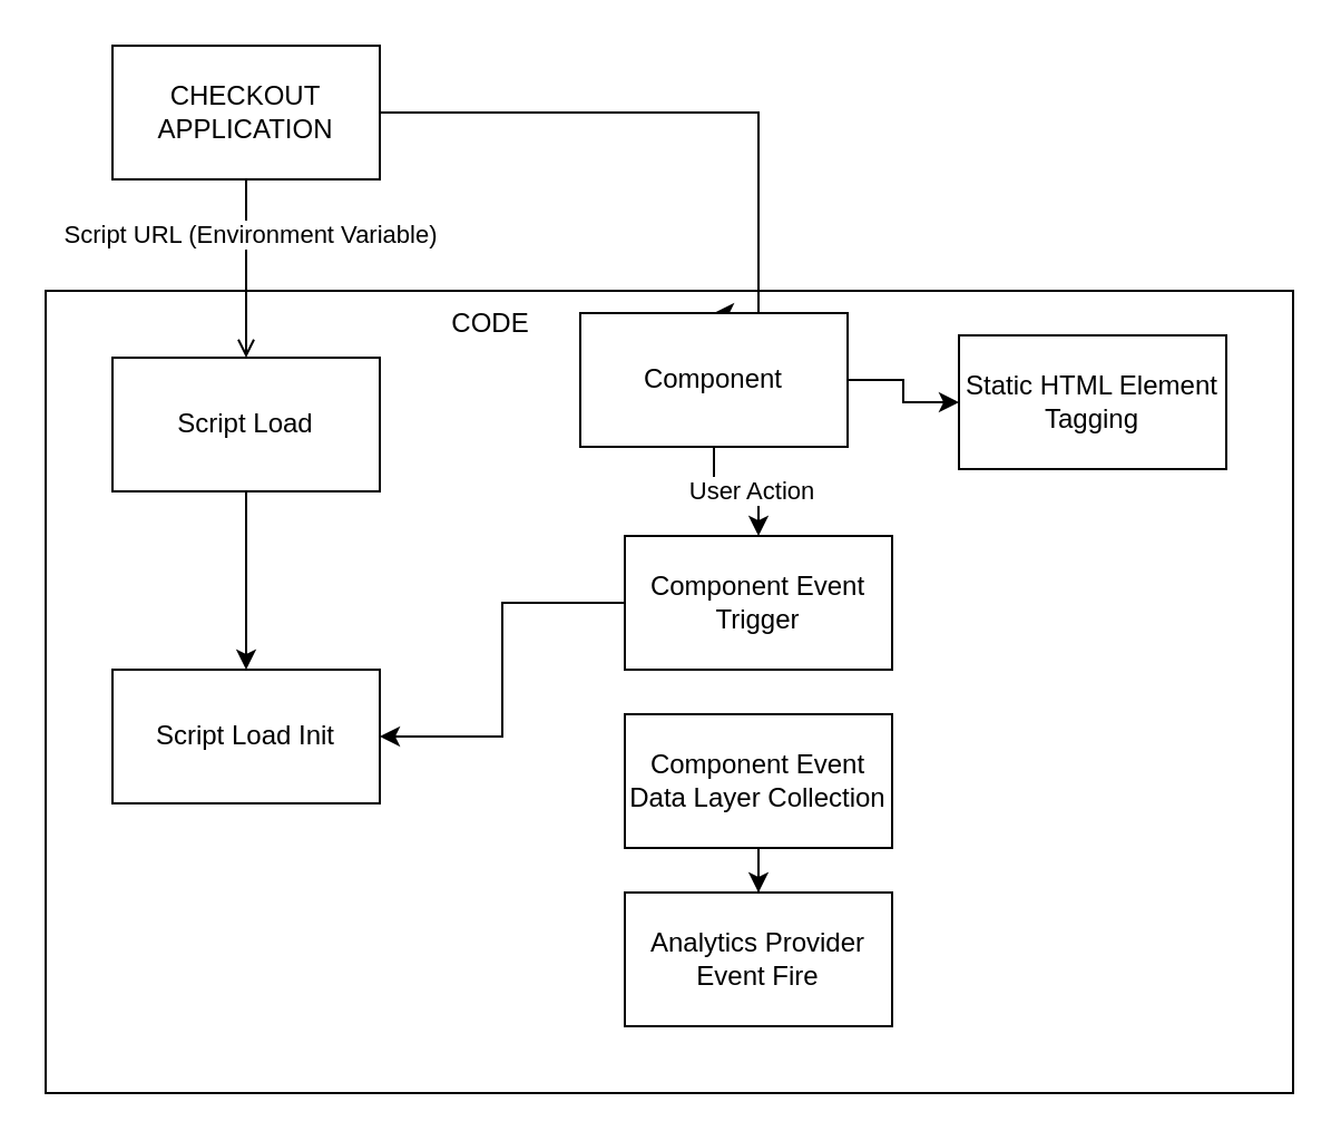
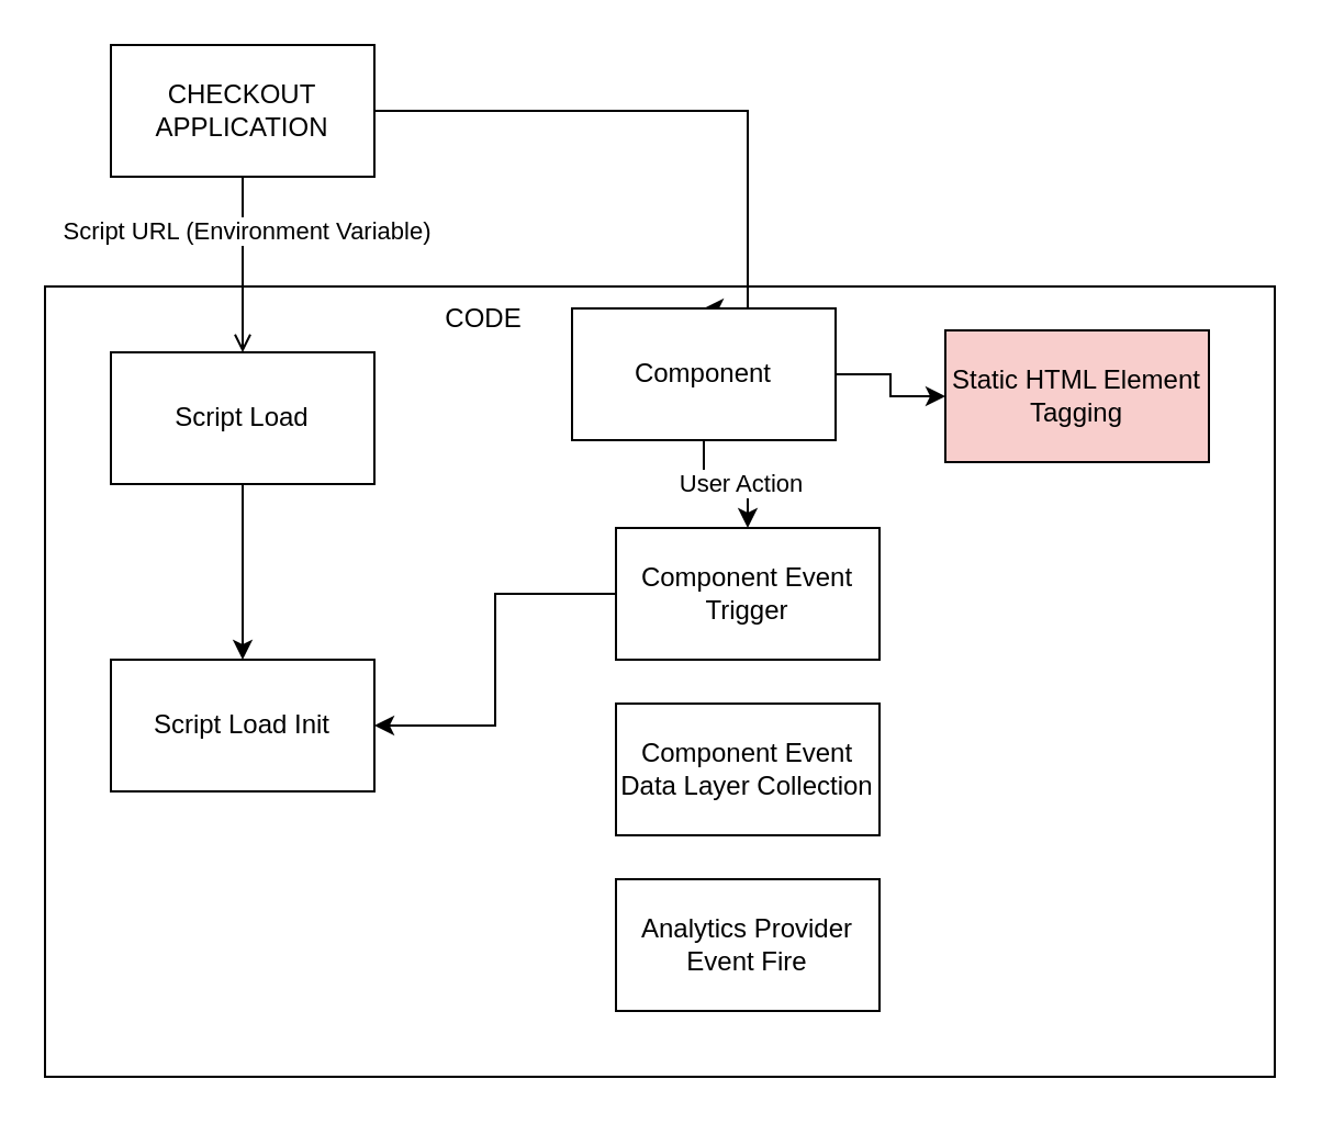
  <mxCell id="0" />
  <mxCell id="1" parent="0" />
  <mxCell id="2" value="" style="rounded=0;whiteSpace=wrap;html=1;fillColor=none;" vertex="1" parent="1"><mxGeometry x="20" y="130" width="560" height="360" as="geometry" /></mxCell>
  <mxCell id="3" value="" style="edgeStyle=orthogonalEdgeStyle;rounded=0;orthogonalLoop=1;jettySize=auto;html=1;endArrow=open;" edge="1" parent="1" source="5" target="7"><mxGeometry relative="1" as="geometry" /></mxCell>
  <mxCell id="4" value="Script URL (Environment Variable)" style="edgeLabel;html=1;align=center;verticalAlign=middle;resizable=0;points=[];" vertex="1" connectable="0" parent="3"><mxGeometry x="-0.4" y="1" relative="1" as="geometry"><mxPoint as="offset" /></mxGeometry></mxCell>
  <mxCell id="5" value="CHECKOUT&lt;br&gt;APPLICATION" style="rounded=0;whiteSpace=wrap;html=1;" vertex="1" parent="1"><mxGeometry x="50" y="20" width="120" height="60" as="geometry" /></mxCell>
  <mxCell id="6" value="" style="edgeStyle=orthogonalEdgeStyle;rounded=0;orthogonalLoop=1;jettySize=auto;html=1;" edge="1" parent="1" source="7" target="8"><mxGeometry relative="1" as="geometry" /></mxCell>
  <mxCell id="7" value="Script Load" style="rounded=0;whiteSpace=wrap;html=1;" vertex="1" parent="1"><mxGeometry x="50" y="160" width="120" height="60" as="geometry" /></mxCell>
  <mxCell id="8" value="Script Load Init" style="rounded=0;whiteSpace=wrap;html=1;" vertex="1" parent="1"><mxGeometry x="50" y="300" width="120" height="60" as="geometry" /></mxCell>
  <mxCell id="9" style="edgeStyle=orthogonalEdgeStyle;rounded=0;orthogonalLoop=1;jettySize=auto;html=1;" edge="1" parent="1" source="10" target="8"><mxGeometry relative="1" as="geometry" /></mxCell>
  <mxCell id="10" value="Component Event Trigger" style="rounded=0;whiteSpace=wrap;html=1;" vertex="1" parent="1"><mxGeometry x="280" y="240" width="120" height="60" as="geometry" /></mxCell>
- <mxCell id="11" style="edgeStyle=orthogonalEdgeStyle;rounded=0;orthogonalLoop=1;jettySize=auto;html=1;entryX=0.5;entryY=0;entryDx=0;entryDy=0;" edge="1" parent="1" source="12" target="13"><mxGeometry relative="1" as="geometry" /></mxCell>
  <mxCell id="12" value="Component Event Data Layer Collection" style="rounded=0;whiteSpace=wrap;html=1;" vertex="1" parent="1"><mxGeometry x="280" y="320" width="120" height="60" as="geometry" /></mxCell>
  <mxCell id="13" value="Analytics Provider Event Fire" style="rounded=0;whiteSpace=wrap;html=1;" vertex="1" parent="1"><mxGeometry x="280" y="400" width="120" height="60" as="geometry" /></mxCell>
  <mxCell id="14" style="edgeStyle=orthogonalEdgeStyle;rounded=0;orthogonalLoop=1;jettySize=auto;html=1;entryX=0.5;entryY=0;entryDx=0;entryDy=0;" edge="1" parent="1" source="5" target="19"><mxGeometry relative="1" as="geometry"><mxPoint x="340" y="201" as="targetPoint" /><Array as="points"><mxPoint x="340" y="50" /></Array></mxGeometry></mxCell>
  <mxCell id="15" value="CODE" style="text;html=1;align=center;verticalAlign=middle;whiteSpace=wrap;rounded=0;" vertex="1" parent="1"><mxGeometry x="190" y="130" width="60" height="30" as="geometry" /></mxCell>
  <mxCell id="16" style="edgeStyle=orthogonalEdgeStyle;rounded=0;orthogonalLoop=1;jettySize=auto;html=1;entryX=0.5;entryY=0;entryDx=0;entryDy=0;" edge="1" parent="1" source="19" target="10"><mxGeometry relative="1" as="geometry" /></mxCell>
  <mxCell id="17" value="User Action" style="edgeLabel;html=1;align=center;verticalAlign=middle;resizable=0;points=[];" vertex="1" connectable="0" parent="16"><mxGeometry x="0.2" y="1" relative="1" as="geometry"><mxPoint as="offset" /></mxGeometry></mxCell>
  <mxCell id="18" style="edgeStyle=orthogonalEdgeStyle;rounded=0;orthogonalLoop=1;jettySize=auto;html=1;entryX=0;entryY=0.5;entryDx=0;entryDy=0;" edge="1" parent="1" source="19" target="20"><mxGeometry relative="1" as="geometry" /></mxCell>
  <mxCell id="19" value="Component" style="rounded=0;whiteSpace=wrap;html=1;" vertex="1" parent="1"><mxGeometry x="260" y="140" width="120" height="60" as="geometry" /></mxCell>
- <mxCell id="20" value="Static HTML Element Tagging" style="rounded=0;whiteSpace=wrap;html=1;" vertex="1" parent="1"><mxGeometry x="430" y="150" width="120" height="60" as="geometry" /></mxCell>
+ <mxCell id="20" value="Static HTML Element Tagging" style="rounded=0;whiteSpace=wrap;html=1;fillColor=#f8cecc;" vertex="1" parent="1"><mxGeometry x="430" y="150" width="120" height="60" as="geometry" /></mxCell>
